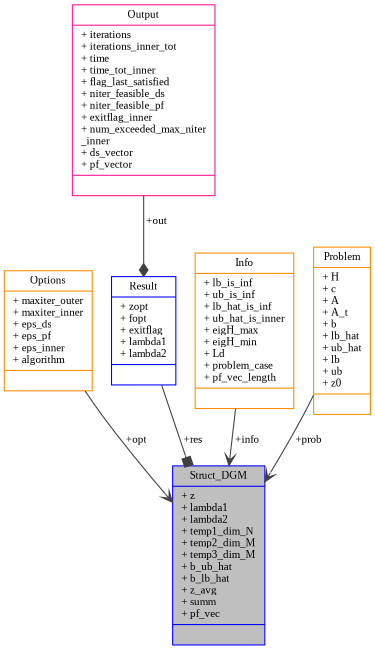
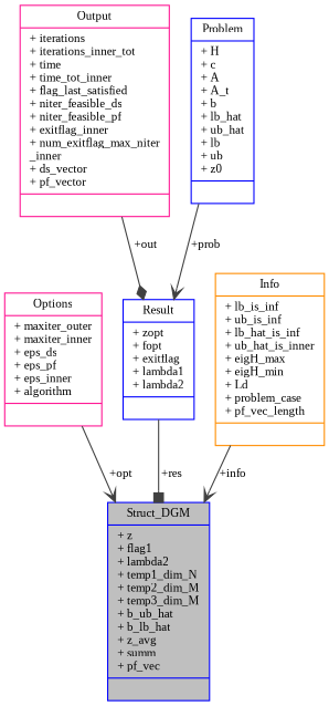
  digraph {
    fontname="Liberation Serif"
    node [color=blue fillcolor=white fontname="Liberation Serif" fontsize=10 shape=record style=filled]
    edge [arrowhead=vee color=grey25 fontname="Liberation Serif" fontsize=10 labelfontname=Helvetica labelfontsize=10 style=solid]
-   n1 [fillcolor=grey75 fontcolor=black height=0.2 label="{Struct_DGM\n|+ z\l+ lambda1\l+ lambda2\l+ temp1_dim_N\l+ temp2_dim_M\l+ temp3_dim_M\l+ b_ub_hat\l+ b_lb_hat\l+ z_avg\l+ summ\l+ pf_vec\l|}" width=0.4]
-   n2 [color=darkorange height=0.2 label="{Options\n|+ maxiter_outer\l+ maxiter_inner\l+ eps_ds\l+ eps_pf\l+ eps_inner\l+ algorithm\l|}" width=0.4]
+   n1 [fillcolor=grey75 fontcolor=black height=0.2 label="{Struct_DGM\n|+ z\l+ flag1\l+ lambda2\l+ temp1_dim_N\l+ temp2_dim_M\l+ temp3_dim_M\l+ b_ub_hat\l+ b_lb_hat\l+ z_avg\l+ summ\l+ pf_vec\l|}" width=0.4]
+   n2 [color=deeppink height=0.2 label="{Options\n|+ maxiter_outer\l+ maxiter_inner\l+ eps_ds\l+ eps_pf\l+ eps_inner\l+ algorithm\l|}" width=0.4]
    n3 [height=0.2 label="{Result\n|+ zopt\l+ fopt\l+ exitflag\l+ lambda1\l+ lambda2\l|}" width=0.4]
-   n4 [color=deeppink height=0.2 label="{Output\n|+ iterations\l+ iterations_inner_tot\l+ time\l+ time_tot_inner\l+ flag_last_satisfied\l+ niter_feasible_ds\l+ niter_feasible_pf\l+ exitflag_inner\l+ num_exceeded_max_niter\l_inner\l+ ds_vector\l+ pf_vector\l|}" width=0.4]
+   n4 [color=deeppink height=0.2 label="{Output\n|+ iterations\l+ iterations_inner_tot\l+ time\l+ time_tot_inner\l+ flag_last_satisfied\l+ niter_feasible_ds\l+ niter_feasible_pf\l+ exitflag_inner\l+ num_exitflag_max_niter\l_inner\l+ ds_vector\l+ pf_vector\l|}" width=0.4]
    n5 [color=darkorange height=0.2 label="{Info\n|+ lb_is_inf\l+ ub_is_inf\l+ lb_hat_is_inf\l+ ub_hat_is_inner\l+ eigH_max\l+ eigH_min\l+ Ld\l+ problem_case\l+ pf_vec_length\l|}" width=0.4]
-   n6 [color=darkorange height=0.2 label="{Problem\n|+ H\l+ c\l+ A\l+ A_t\l+ b\l+ lb_hat\l+ ub_hat\l+ lb\l+ ub\l+ z0\l|}" width=0.4]
+   n6 [height=0.2 label="{Problem\n|+ H\l+ c\l+ A\l+ A_t\l+ b\l+ lb_hat\l+ ub_hat\l+ lb\l+ ub\l+ z0\l|}" width=0.4]
    n2 -> n1 [label=" +opt"]
    n3 -> n1 [arrowhead=box label=" +res"]
    n4 -> n3 [arrowhead=diamond label=" +out"]
    n5 -> n1 [label=" +info"]
-   n6 -> n1 [label=" +prob"]
+   n6 -> n3 [label=" +prob"]
  }
